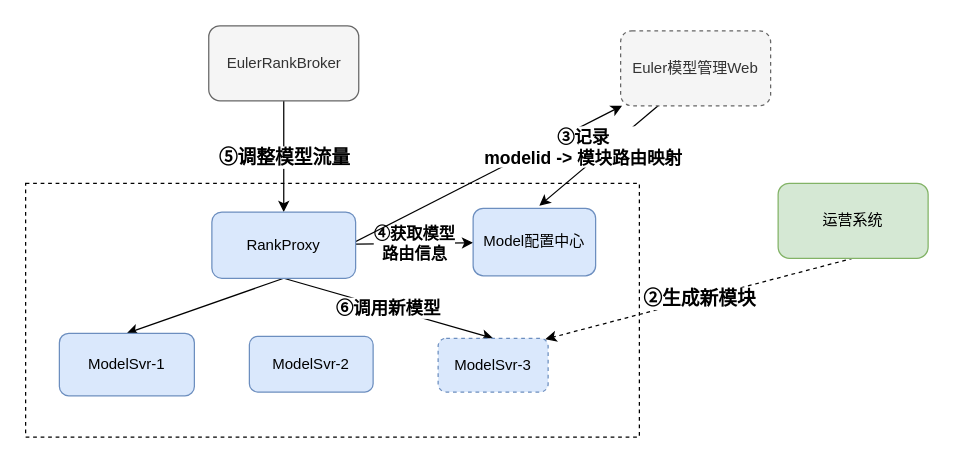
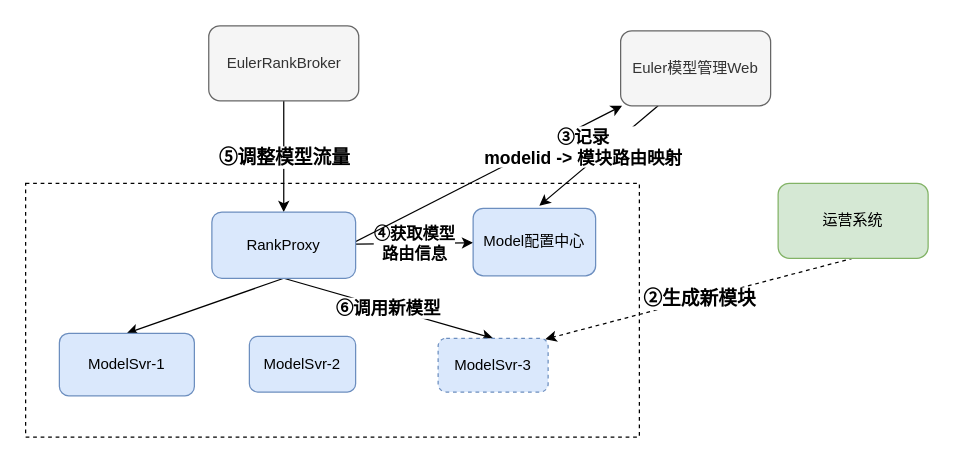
  <mxCell id="0" />
  <mxCell id="1" parent="0" />
  <mxCell id="2" value="" style="rounded=0;whiteSpace=wrap;html=1;dashed=1;" vertex="1" parent="1"><mxGeometry x="20" y="146" width="491" height="203" as="geometry" /></mxCell>
  <mxCell id="3" value="&lt;b&gt;&lt;font style=&quot;font-size: 15px&quot;&gt;⑤调整模型流量&lt;/font&gt;&lt;/b&gt;" style="edgeStyle=orthogonalEdgeStyle;rounded=0;orthogonalLoop=1;jettySize=auto;html=1;" edge="1" parent="1" source="4" target="9"><mxGeometry relative="1" as="geometry" /></mxCell>
  <mxCell id="4" value="EulerRankBroker" style="rounded=1;whiteSpace=wrap;html=1;fillColor=#f5f5f5;strokeColor=#666666;fontColor=#333333;" vertex="1" parent="1"><mxGeometry x="166.5" y="20" width="120" height="60" as="geometry" /></mxCell>
  <mxCell id="5" value="&lt;b style=&quot;font-size: 13px&quot;&gt;④获取模型&lt;br&gt;路由信息&lt;/b&gt;" style="edgeStyle=none;rounded=0;orthogonalLoop=1;jettySize=auto;html=1;" edge="1" parent="1" source="9" target="15"><mxGeometry relative="1" as="geometry" /></mxCell>
  <mxCell id="6" value="&lt;b&gt;&lt;font style=&quot;font-size: 14px&quot;&gt;⑥调用新模型&lt;/font&gt;&lt;/b&gt;" style="edgeStyle=none;rounded=0;orthogonalLoop=1;jettySize=auto;html=1;exitX=0.5;exitY=1;exitDx=0;exitDy=0;entryX=0.5;entryY=0;entryDx=0;entryDy=0;" edge="1" parent="1" source="9" target="12"><mxGeometry relative="1" as="geometry" /></mxCell>
  <mxCell id="7" style="edgeStyle=none;rounded=0;orthogonalLoop=1;jettySize=auto;html=1;exitX=0.5;exitY=1;exitDx=0;exitDy=0;entryX=0.5;entryY=0;entryDx=0;entryDy=0;" edge="1" parent="1" source="9" target="10"><mxGeometry relative="1" as="geometry" /></mxCell>
  <mxCell id="8" style="edgeStyle=none;rounded=0;orthogonalLoop=1;jettySize=auto;html=1;exitX=0.5;exitY=1;exitDx=0;exitDy=0;" edge="1" parent="1" source="9" target="17"><mxGeometry relative="1" as="geometry" /></mxCell>
  <mxCell id="9" value="RankProxy" style="rounded=1;whiteSpace=wrap;html=1;fillColor=#dae8fc;strokeColor=#6c8ebf;" vertex="1" parent="1"><mxGeometry x="169" y="169" width="115" height="53" as="geometry" /></mxCell>
  <mxCell id="10" value="ModelSvr-1" style="rounded=1;whiteSpace=wrap;html=1;fillColor=#dae8fc;strokeColor=#6c8ebf;" vertex="1" parent="1"><mxGeometry x="47" y="266" width="108" height="50" as="geometry" /></mxCell>
- <mxCell id="11" value="ModelSvr-2" style="rounded=1;whiteSpace=wrap;html=1;fillColor=#dae8fc;strokeColor=#6c8ebf;" vertex="1" parent="1"><mxGeometry x="199" y="268.5" width="99" height="44.5" as="geometry" /></mxCell>
+ <mxCell id="11" value="ModelSvr-2" style="rounded=1;whiteSpace=wrap;html=1;fillColor=#dae8fc;strokeColor=#6c8ebf;" vertex="1" parent="1"><mxGeometry x="199" y="268.5" width="85" height="44.5" as="geometry" /></mxCell>
  <mxCell id="12" value="ModelSvr-3" style="rounded=1;whiteSpace=wrap;html=1;dashed=1;fillColor=#dae8fc;strokeColor=#6c8ebf;" vertex="1" parent="1"><mxGeometry x="350" y="270" width="88" height="43" as="geometry" /></mxCell>
  <mxCell id="13" value="&lt;b&gt;&lt;font style=&quot;font-size: 15px&quot;&gt;②生成新模块&lt;/font&gt;&lt;/b&gt;" style="edgeStyle=none;rounded=0;orthogonalLoop=1;jettySize=auto;html=1;exitX=0.5;exitY=1;exitDx=0;exitDy=0;entryX=0.975;entryY=0.017;entryDx=0;entryDy=0;entryPerimeter=0;dashed=1;" edge="1" parent="1" source="14" target="12"><mxGeometry relative="1" as="geometry" /></mxCell>
  <mxCell id="14" value="运营系统" style="rounded=1;whiteSpace=wrap;html=1;fillColor=#d5e8d4;strokeColor=#82b366;" vertex="1" parent="1"><mxGeometry x="622" y="146" width="120" height="60" as="geometry" /></mxCell>
  <mxCell id="15" value="Model配置中心" style="rounded=1;whiteSpace=wrap;html=1;fillColor=#dae8fc;strokeColor=#6c8ebf;" vertex="1" parent="1"><mxGeometry x="378" y="166" width="98" height="54" as="geometry" /></mxCell>
  <mxCell id="16" value="&lt;b style=&quot;font-size: 14px&quot;&gt;③记录&lt;br&gt;modelid -&amp;gt; 模块路由映射&lt;/b&gt;" style="edgeStyle=none;rounded=0;orthogonalLoop=1;jettySize=auto;html=1;exitX=0.25;exitY=1;exitDx=0;exitDy=0;" edge="1" parent="1" source="17"><mxGeometry x="0.081" y="-13" relative="1" as="geometry"><mxPoint x="431" y="164" as="targetPoint" /><mxPoint as="offset" /></mxGeometry></mxCell>
- <mxCell id="17" value="Euler模型管理Web" style="rounded=1;whiteSpace=wrap;html=1;fillColor=#f5f5f5;strokeColor=#666666;fontColor=#333333;dashed=1;" vertex="1" parent="1"><mxGeometry x="496" y="24" width="120" height="60" as="geometry" /></mxCell>
+ <mxCell id="17" value="Euler模型管理Web" style="rounded=1;whiteSpace=wrap;html=1;fillColor=#f5f5f5;strokeColor=#666666;fontColor=#333333;" vertex="1" parent="1"><mxGeometry x="496" y="24" width="120" height="60" as="geometry" /></mxCell>
